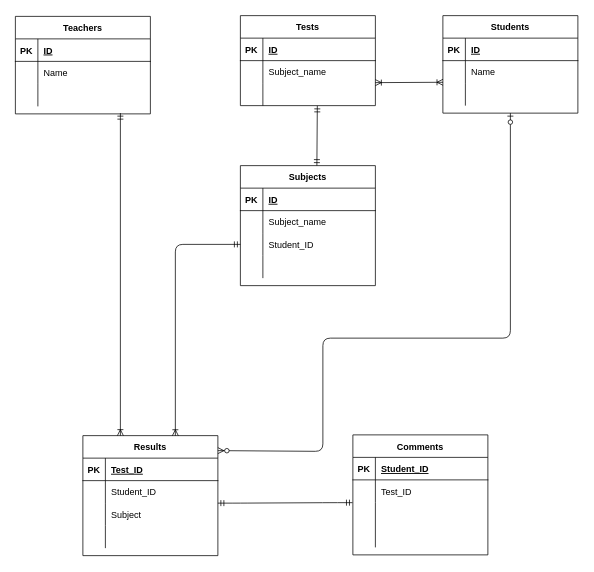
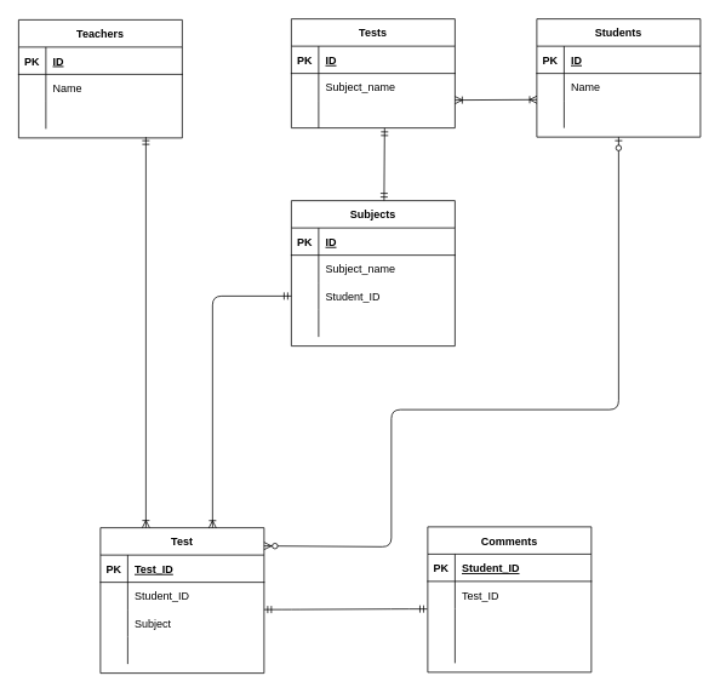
  <mxCell id="0" />
  <mxCell id="1" parent="0" />
  <mxCell id="2" value="Students" style="shape=table;startSize=30;container=1;collapsible=1;childLayout=tableLayout;fixedRows=1;rowLines=0;fontStyle=1;align=center;resizeLast=1;" vertex="1" parent="1"><mxGeometry x="590" y="20" width="180" height="130" as="geometry" /></mxCell>
  <mxCell id="3" value="" style="shape=partialRectangle;collapsible=0;dropTarget=0;pointerEvents=0;fillColor=none;top=0;left=0;bottom=1;right=0;points=[[0,0.5],[1,0.5]];portConstraint=eastwest;" vertex="1" parent="2"><mxGeometry y="30" width="180" height="30" as="geometry" /></mxCell>
  <mxCell id="4" value="PK" style="shape=partialRectangle;connectable=0;fillColor=none;top=0;left=0;bottom=0;right=0;fontStyle=1;overflow=hidden;" vertex="1" parent="3"><mxGeometry width="30" height="30" as="geometry" /></mxCell>
  <mxCell id="5" value="ID" style="shape=partialRectangle;connectable=0;fillColor=none;top=0;left=0;bottom=0;right=0;align=left;spacingLeft=6;fontStyle=5;overflow=hidden;" vertex="1" parent="3"><mxGeometry x="30" width="150" height="30" as="geometry" /></mxCell>
  <mxCell id="6" value="" style="shape=partialRectangle;collapsible=0;dropTarget=0;pointerEvents=0;fillColor=none;top=0;left=0;bottom=0;right=0;points=[[0,0.5],[1,0.5]];portConstraint=eastwest;" vertex="1" parent="2"><mxGeometry y="60" width="180" height="30" as="geometry" /></mxCell>
  <mxCell id="7" value="" style="shape=partialRectangle;connectable=0;fillColor=none;top=0;left=0;bottom=0;right=0;editable=1;overflow=hidden;" vertex="1" parent="6"><mxGeometry width="30" height="30" as="geometry" /></mxCell>
  <mxCell id="8" value="Name" style="shape=partialRectangle;connectable=0;fillColor=none;top=0;left=0;bottom=0;right=0;align=left;spacingLeft=6;overflow=hidden;" vertex="1" parent="6"><mxGeometry x="30" width="150" height="30" as="geometry" /></mxCell>
  <mxCell id="9" value="" style="shape=partialRectangle;collapsible=0;dropTarget=0;pointerEvents=0;fillColor=none;top=0;left=0;bottom=0;right=0;points=[[0,0.5],[1,0.5]];portConstraint=eastwest;" vertex="1" parent="2"><mxGeometry y="90" width="180" height="30" as="geometry" /></mxCell>
  <mxCell id="10" value="" style="shape=partialRectangle;connectable=0;fillColor=none;top=0;left=0;bottom=0;right=0;editable=1;overflow=hidden;" vertex="1" parent="9"><mxGeometry width="30" height="30" as="geometry" /></mxCell>
  <mxCell id="11" value="" style="shape=partialRectangle;connectable=0;fillColor=none;top=0;left=0;bottom=0;right=0;align=left;spacingLeft=6;overflow=hidden;" vertex="1" parent="9"><mxGeometry x="30" width="150" height="30" as="geometry" /></mxCell>
  <mxCell id="12" value="Tests" style="shape=table;startSize=30;container=1;collapsible=1;childLayout=tableLayout;fixedRows=1;rowLines=0;fontStyle=1;align=center;resizeLast=1;" vertex="1" parent="1"><mxGeometry x="320" y="20" width="180" height="120" as="geometry" /></mxCell>
  <mxCell id="13" value="" style="shape=partialRectangle;collapsible=0;dropTarget=0;pointerEvents=0;fillColor=none;top=0;left=0;bottom=1;right=0;points=[[0,0.5],[1,0.5]];portConstraint=eastwest;" vertex="1" parent="12"><mxGeometry y="30" width="180" height="30" as="geometry" /></mxCell>
  <mxCell id="14" value="PK" style="shape=partialRectangle;connectable=0;fillColor=none;top=0;left=0;bottom=0;right=0;fontStyle=1;overflow=hidden;" vertex="1" parent="13"><mxGeometry width="30" height="30" as="geometry" /></mxCell>
  <mxCell id="15" value="ID" style="shape=partialRectangle;connectable=0;fillColor=none;top=0;left=0;bottom=0;right=0;align=left;spacingLeft=6;fontStyle=5;overflow=hidden;" vertex="1" parent="13"><mxGeometry x="30" width="150" height="30" as="geometry" /></mxCell>
  <mxCell id="16" value="" style="shape=partialRectangle;collapsible=0;dropTarget=0;pointerEvents=0;fillColor=none;top=0;left=0;bottom=0;right=0;points=[[0,0.5],[1,0.5]];portConstraint=eastwest;" vertex="1" parent="12"><mxGeometry y="60" width="180" height="30" as="geometry" /></mxCell>
  <mxCell id="17" value="" style="shape=partialRectangle;connectable=0;fillColor=none;top=0;left=0;bottom=0;right=0;editable=1;overflow=hidden;" vertex="1" parent="16"><mxGeometry width="30" height="30" as="geometry" /></mxCell>
  <mxCell id="18" value="Subject_name" style="shape=partialRectangle;connectable=0;fillColor=none;top=0;left=0;bottom=0;right=0;align=left;spacingLeft=6;overflow=hidden;" vertex="1" parent="16"><mxGeometry x="30" width="150" height="30" as="geometry" /></mxCell>
  <mxCell id="19" value="" style="shape=partialRectangle;collapsible=0;dropTarget=0;pointerEvents=0;fillColor=none;top=0;left=0;bottom=0;right=0;points=[[0,0.5],[1,0.5]];portConstraint=eastwest;" vertex="1" parent="12"><mxGeometry y="90" width="180" height="30" as="geometry" /></mxCell>
  <mxCell id="20" value="" style="shape=partialRectangle;connectable=0;fillColor=none;top=0;left=0;bottom=0;right=0;editable=1;overflow=hidden;" vertex="1" parent="19"><mxGeometry width="30" height="30" as="geometry" /></mxCell>
  <mxCell id="21" value="" style="shape=partialRectangle;connectable=0;fillColor=none;top=0;left=0;bottom=0;right=0;align=left;spacingLeft=6;overflow=hidden;" vertex="1" parent="19"><mxGeometry x="30" width="150" height="30" as="geometry" /></mxCell>
  <mxCell id="22" value="Teachers" style="shape=table;startSize=30;container=1;collapsible=1;childLayout=tableLayout;fixedRows=1;rowLines=0;fontStyle=1;align=center;resizeLast=1;" vertex="1" parent="1"><mxGeometry x="20" y="21" width="180" height="130" as="geometry" /></mxCell>
  <mxCell id="23" value="" style="shape=partialRectangle;collapsible=0;dropTarget=0;pointerEvents=0;fillColor=none;top=0;left=0;bottom=1;right=0;points=[[0,0.5],[1,0.5]];portConstraint=eastwest;" vertex="1" parent="22"><mxGeometry y="30" width="180" height="30" as="geometry" /></mxCell>
  <mxCell id="24" value="PK" style="shape=partialRectangle;connectable=0;fillColor=none;top=0;left=0;bottom=0;right=0;fontStyle=1;overflow=hidden;" vertex="1" parent="23"><mxGeometry width="30" height="30" as="geometry" /></mxCell>
  <mxCell id="25" value="ID" style="shape=partialRectangle;connectable=0;fillColor=none;top=0;left=0;bottom=0;right=0;align=left;spacingLeft=6;fontStyle=5;overflow=hidden;" vertex="1" parent="23"><mxGeometry x="30" width="150" height="30" as="geometry" /></mxCell>
  <mxCell id="26" value="" style="shape=partialRectangle;collapsible=0;dropTarget=0;pointerEvents=0;fillColor=none;top=0;left=0;bottom=0;right=0;points=[[0,0.5],[1,0.5]];portConstraint=eastwest;" vertex="1" parent="22"><mxGeometry y="60" width="180" height="30" as="geometry" /></mxCell>
  <mxCell id="27" value="" style="shape=partialRectangle;connectable=0;fillColor=none;top=0;left=0;bottom=0;right=0;editable=1;overflow=hidden;" vertex="1" parent="26"><mxGeometry width="30" height="30" as="geometry" /></mxCell>
  <mxCell id="28" value="Name" style="shape=partialRectangle;connectable=0;fillColor=none;top=0;left=0;bottom=0;right=0;align=left;spacingLeft=6;overflow=hidden;" vertex="1" parent="26"><mxGeometry x="30" width="150" height="30" as="geometry" /></mxCell>
  <mxCell id="29" value="" style="shape=partialRectangle;collapsible=0;dropTarget=0;pointerEvents=0;fillColor=none;top=0;left=0;bottom=0;right=0;points=[[0,0.5],[1,0.5]];portConstraint=eastwest;" vertex="1" parent="22"><mxGeometry y="90" width="180" height="30" as="geometry" /></mxCell>
  <mxCell id="30" value="" style="shape=partialRectangle;connectable=0;fillColor=none;top=0;left=0;bottom=0;right=0;editable=1;overflow=hidden;" vertex="1" parent="29"><mxGeometry width="30" height="30" as="geometry" /></mxCell>
  <mxCell id="31" value="" style="shape=partialRectangle;connectable=0;fillColor=none;top=0;left=0;bottom=0;right=0;align=left;spacingLeft=6;overflow=hidden;" vertex="1" parent="29"><mxGeometry x="30" width="150" height="30" as="geometry" /></mxCell>
- <mxCell id="32" value="Results" style="shape=table;startSize=30;container=1;collapsible=1;childLayout=tableLayout;fixedRows=1;rowLines=0;fontStyle=1;align=center;resizeLast=1;" vertex="1" parent="1"><mxGeometry x="110" y="580" width="180" height="160" as="geometry" /></mxCell>
+ <mxCell id="32" value="Test" style="shape=table;startSize=30;container=1;collapsible=1;childLayout=tableLayout;fixedRows=1;rowLines=0;fontStyle=1;align=center;resizeLast=1;" vertex="1" parent="1"><mxGeometry x="110" y="580" width="180" height="160" as="geometry" /></mxCell>
  <mxCell id="33" value="" style="shape=partialRectangle;collapsible=0;dropTarget=0;pointerEvents=0;fillColor=none;top=0;left=0;bottom=1;right=0;points=[[0,0.5],[1,0.5]];portConstraint=eastwest;" vertex="1" parent="32"><mxGeometry y="30" width="180" height="30" as="geometry" /></mxCell>
  <mxCell id="34" value="PK" style="shape=partialRectangle;connectable=0;fillColor=none;top=0;left=0;bottom=0;right=0;fontStyle=1;overflow=hidden;" vertex="1" parent="33"><mxGeometry width="30" height="30" as="geometry" /></mxCell>
  <mxCell id="35" value="Test_ID" style="shape=partialRectangle;connectable=0;fillColor=none;top=0;left=0;bottom=0;right=0;align=left;spacingLeft=6;fontStyle=5;overflow=hidden;" vertex="1" parent="33"><mxGeometry x="30" width="150" height="30" as="geometry" /></mxCell>
  <mxCell id="36" value="" style="shape=partialRectangle;collapsible=0;dropTarget=0;pointerEvents=0;fillColor=none;top=0;left=0;bottom=0;right=0;points=[[0,0.5],[1,0.5]];portConstraint=eastwest;" vertex="1" parent="32"><mxGeometry y="60" width="180" height="30" as="geometry" /></mxCell>
  <mxCell id="37" value="" style="shape=partialRectangle;connectable=0;fillColor=none;top=0;left=0;bottom=0;right=0;editable=1;overflow=hidden;" vertex="1" parent="36"><mxGeometry width="30" height="30" as="geometry" /></mxCell>
  <mxCell id="38" value="Student_ID" style="shape=partialRectangle;connectable=0;fillColor=none;top=0;left=0;bottom=0;right=0;align=left;spacingLeft=6;overflow=hidden;" vertex="1" parent="36"><mxGeometry x="30" width="150" height="30" as="geometry" /></mxCell>
  <mxCell id="39" value="" style="shape=partialRectangle;collapsible=0;dropTarget=0;pointerEvents=0;fillColor=none;top=0;left=0;bottom=0;right=0;points=[[0,0.5],[1,0.5]];portConstraint=eastwest;" vertex="1" parent="32"><mxGeometry y="90" width="180" height="30" as="geometry" /></mxCell>
  <mxCell id="40" value="" style="shape=partialRectangle;connectable=0;fillColor=none;top=0;left=0;bottom=0;right=0;editable=1;overflow=hidden;" vertex="1" parent="39"><mxGeometry width="30" height="30" as="geometry" /></mxCell>
  <mxCell id="41" value="Subject" style="shape=partialRectangle;connectable=0;fillColor=none;top=0;left=0;bottom=0;right=0;align=left;spacingLeft=6;overflow=hidden;" vertex="1" parent="39"><mxGeometry x="30" width="150" height="30" as="geometry" /></mxCell>
  <mxCell id="42" value="" style="shape=partialRectangle;collapsible=0;dropTarget=0;pointerEvents=0;fillColor=none;top=0;left=0;bottom=0;right=0;points=[[0,0.5],[1,0.5]];portConstraint=eastwest;" vertex="1" parent="32"><mxGeometry y="120" width="180" height="30" as="geometry" /></mxCell>
  <mxCell id="43" value="" style="shape=partialRectangle;connectable=0;fillColor=none;top=0;left=0;bottom=0;right=0;editable=1;overflow=hidden;" vertex="1" parent="42"><mxGeometry width="30" height="30" as="geometry" /></mxCell>
  <mxCell id="44" value="" style="shape=partialRectangle;connectable=0;fillColor=none;top=0;left=0;bottom=0;right=0;align=left;spacingLeft=6;overflow=hidden;" vertex="1" parent="42"><mxGeometry x="30" width="150" height="30" as="geometry" /></mxCell>
  <mxCell id="45" value="Comments" style="shape=table;startSize=30;container=1;collapsible=1;childLayout=tableLayout;fixedRows=1;rowLines=0;fontStyle=1;align=center;resizeLast=1;" vertex="1" parent="1"><mxGeometry x="470" y="579" width="180" height="160" as="geometry" /></mxCell>
  <mxCell id="46" value="" style="shape=partialRectangle;collapsible=0;dropTarget=0;pointerEvents=0;fillColor=none;top=0;left=0;bottom=1;right=0;points=[[0,0.5],[1,0.5]];portConstraint=eastwest;" vertex="1" parent="45"><mxGeometry y="30" width="180" height="30" as="geometry" /></mxCell>
  <mxCell id="47" value="PK" style="shape=partialRectangle;connectable=0;fillColor=none;top=0;left=0;bottom=0;right=0;fontStyle=1;overflow=hidden;" vertex="1" parent="46"><mxGeometry width="30" height="30" as="geometry" /></mxCell>
  <mxCell id="48" value="Student_ID" style="shape=partialRectangle;connectable=0;fillColor=none;top=0;left=0;bottom=0;right=0;align=left;spacingLeft=6;fontStyle=5;overflow=hidden;" vertex="1" parent="46"><mxGeometry x="30" width="150" height="30" as="geometry" /></mxCell>
  <mxCell id="49" value="" style="shape=partialRectangle;collapsible=0;dropTarget=0;pointerEvents=0;fillColor=none;top=0;left=0;bottom=0;right=0;points=[[0,0.5],[1,0.5]];portConstraint=eastwest;" vertex="1" parent="45"><mxGeometry y="60" width="180" height="30" as="geometry" /></mxCell>
  <mxCell id="50" value="" style="shape=partialRectangle;connectable=0;fillColor=none;top=0;left=0;bottom=0;right=0;editable=1;overflow=hidden;" vertex="1" parent="49"><mxGeometry width="30" height="30" as="geometry" /></mxCell>
  <mxCell id="51" value="Test_ID" style="shape=partialRectangle;connectable=0;fillColor=none;top=0;left=0;bottom=0;right=0;align=left;spacingLeft=6;overflow=hidden;" vertex="1" parent="49"><mxGeometry x="30" width="150" height="30" as="geometry" /></mxCell>
  <mxCell id="52" value="" style="shape=partialRectangle;collapsible=0;dropTarget=0;pointerEvents=0;fillColor=none;top=0;left=0;bottom=0;right=0;points=[[0,0.5],[1,0.5]];portConstraint=eastwest;" vertex="1" parent="45"><mxGeometry y="90" width="180" height="30" as="geometry" /></mxCell>
  <mxCell id="53" value="" style="shape=partialRectangle;connectable=0;fillColor=none;top=0;left=0;bottom=0;right=0;editable=1;overflow=hidden;" vertex="1" parent="52"><mxGeometry width="30" height="30" as="geometry" /></mxCell>
  <mxCell id="54" value="" style="shape=partialRectangle;collapsible=0;dropTarget=0;pointerEvents=0;fillColor=none;top=0;left=0;bottom=0;right=0;points=[[0,0.5],[1,0.5]];portConstraint=eastwest;" vertex="1" parent="45"><mxGeometry y="120" width="180" height="30" as="geometry" /></mxCell>
  <mxCell id="55" value="" style="shape=partialRectangle;connectable=0;fillColor=none;top=0;left=0;bottom=0;right=0;editable=1;overflow=hidden;" vertex="1" parent="54"><mxGeometry width="30" height="30" as="geometry" /></mxCell>
  <mxCell id="56" value="" style="shape=partialRectangle;connectable=0;fillColor=none;top=0;left=0;bottom=0;right=0;align=left;spacingLeft=6;overflow=hidden;" vertex="1" parent="54"><mxGeometry x="30" width="150" height="30" as="geometry" /></mxCell>
  <mxCell id="57" value="Subjects" style="shape=table;startSize=30;container=1;collapsible=1;childLayout=tableLayout;fixedRows=1;rowLines=0;fontStyle=1;align=center;resizeLast=1;" vertex="1" parent="1"><mxGeometry x="320" y="220" width="180" height="160" as="geometry" /></mxCell>
  <mxCell id="58" value="" style="shape=partialRectangle;collapsible=0;dropTarget=0;pointerEvents=0;fillColor=none;top=0;left=0;bottom=1;right=0;points=[[0,0.5],[1,0.5]];portConstraint=eastwest;" vertex="1" parent="57"><mxGeometry y="30" width="180" height="30" as="geometry" /></mxCell>
  <mxCell id="59" value="PK" style="shape=partialRectangle;connectable=0;fillColor=none;top=0;left=0;bottom=0;right=0;fontStyle=1;overflow=hidden;" vertex="1" parent="58"><mxGeometry width="30" height="30" as="geometry" /></mxCell>
  <mxCell id="60" value="ID" style="shape=partialRectangle;connectable=0;fillColor=none;top=0;left=0;bottom=0;right=0;align=left;spacingLeft=6;fontStyle=5;overflow=hidden;" vertex="1" parent="58"><mxGeometry x="30" width="150" height="30" as="geometry" /></mxCell>
  <mxCell id="61" value="" style="shape=partialRectangle;collapsible=0;dropTarget=0;pointerEvents=0;fillColor=none;top=0;left=0;bottom=0;right=0;points=[[0,0.5],[1,0.5]];portConstraint=eastwest;" vertex="1" parent="57"><mxGeometry y="60" width="180" height="30" as="geometry" /></mxCell>
  <mxCell id="62" value="" style="shape=partialRectangle;connectable=0;fillColor=none;top=0;left=0;bottom=0;right=0;editable=1;overflow=hidden;" vertex="1" parent="61"><mxGeometry width="30" height="30" as="geometry" /></mxCell>
  <mxCell id="63" value="Subject_name" style="shape=partialRectangle;connectable=0;fillColor=none;top=0;left=0;bottom=0;right=0;align=left;spacingLeft=6;overflow=hidden;" vertex="1" parent="61"><mxGeometry x="30" width="150" height="30" as="geometry" /></mxCell>
  <mxCell id="64" value="" style="shape=partialRectangle;collapsible=0;dropTarget=0;pointerEvents=0;fillColor=none;top=0;left=0;bottom=0;right=0;points=[[0,0.5],[1,0.5]];portConstraint=eastwest;" vertex="1" parent="57"><mxGeometry y="90" width="180" height="30" as="geometry" /></mxCell>
  <mxCell id="65" value="" style="shape=partialRectangle;connectable=0;fillColor=none;top=0;left=0;bottom=0;right=0;editable=1;overflow=hidden;" vertex="1" parent="64"><mxGeometry width="30" height="30" as="geometry" /></mxCell>
  <mxCell id="66" value="Student_ID" style="shape=partialRectangle;connectable=0;fillColor=none;top=0;left=0;bottom=0;right=0;align=left;spacingLeft=6;overflow=hidden;" vertex="1" parent="64"><mxGeometry x="30" width="150" height="30" as="geometry" /></mxCell>
  <mxCell id="67" value="" style="shape=partialRectangle;collapsible=0;dropTarget=0;pointerEvents=0;fillColor=none;top=0;left=0;bottom=0;right=0;points=[[0,0.5],[1,0.5]];portConstraint=eastwest;" vertex="1" parent="57"><mxGeometry y="120" width="180" height="30" as="geometry" /></mxCell>
  <mxCell id="68" value="" style="shape=partialRectangle;connectable=0;fillColor=none;top=0;left=0;bottom=0;right=0;editable=1;overflow=hidden;" vertex="1" parent="67"><mxGeometry width="30" height="30" as="geometry" /></mxCell>
  <mxCell id="69" value="" style="shape=partialRectangle;connectable=0;fillColor=none;top=0;left=0;bottom=0;right=0;align=left;spacingLeft=6;overflow=hidden;" vertex="1" parent="67"><mxGeometry x="30" width="150" height="30" as="geometry" /></mxCell>
  <mxCell id="70" value="" style="edgeStyle=entityRelationEdgeStyle;fontSize=12;html=1;endArrow=ERmandOne;startArrow=ERmandOne;entryX=-0.003;entryY=0.013;entryDx=0;entryDy=0;entryPerimeter=0;" edge="1" parent="1" target="52"><mxGeometry width="100" height="100" relative="1" as="geometry"><mxPoint x="290" y="670" as="sourcePoint" /><mxPoint x="390" y="570" as="targetPoint" /></mxGeometry></mxCell>
  <mxCell id="71" value="" style="fontSize=12;html=1;endArrow=ERoneToMany;startArrow=ERmandOne;" edge="1" parent="1"><mxGeometry width="100" height="100" relative="1" as="geometry"><mxPoint x="160" y="150" as="sourcePoint" /><mxPoint x="160" y="580" as="targetPoint" /><Array as="points" /></mxGeometry></mxCell>
  <mxCell id="72" value="" style="edgeStyle=orthogonalEdgeStyle;fontSize=12;html=1;endArrow=ERzeroToMany;startArrow=ERzeroToOne;exitX=0.5;exitY=1;exitDx=0;exitDy=0;" edge="1" parent="1" source="2"><mxGeometry width="100" height="100" relative="1" as="geometry"><mxPoint x="680" y="190" as="sourcePoint" /><mxPoint x="290" y="600" as="targetPoint" /><Array as="points"><mxPoint x="680" y="450" /><mxPoint x="430" y="450" /><mxPoint x="430" y="601" /></Array></mxGeometry></mxCell>
  <mxCell id="73" value="" style="fontSize=12;html=1;endArrow=ERoneToMany;startArrow=ERoneToMany;exitX=1;exitY=-0.022;exitDx=0;exitDy=0;exitPerimeter=0;entryX=0.001;entryY=-0.038;entryDx=0;entryDy=0;entryPerimeter=0;" edge="1" parent="1" source="19" target="9"><mxGeometry width="100" height="100" relative="1" as="geometry"><mxPoint x="420" y="160" as="sourcePoint" /><mxPoint x="587" y="109" as="targetPoint" /></mxGeometry></mxCell>
  <mxCell id="74" value="" style="fontSize=12;html=1;endArrow=ERmandOne;startArrow=ERmandOne;entryX=0.57;entryY=1.011;entryDx=0;entryDy=0;entryPerimeter=0;" edge="1" parent="1" target="19"><mxGeometry width="100" height="100" relative="1" as="geometry"><mxPoint x="422" y="220" as="sourcePoint" /><mxPoint x="520" y="120" as="targetPoint" /></mxGeometry></mxCell>
  <mxCell id="75" value="" style="fontSize=12;html=1;endArrow=ERoneToMany;startArrow=ERmandOne;edgeStyle=orthogonalEdgeStyle;exitX=0;exitY=0.5;exitDx=0;exitDy=0;entryX=0.685;entryY=0.001;entryDx=0;entryDy=0;entryPerimeter=0;" edge="1" parent="1" source="64" target="32"><mxGeometry width="100" height="100" relative="1" as="geometry"><mxPoint x="260" y="320" as="sourcePoint" /><mxPoint x="220" y="450" as="targetPoint" /></mxGeometry></mxCell>
